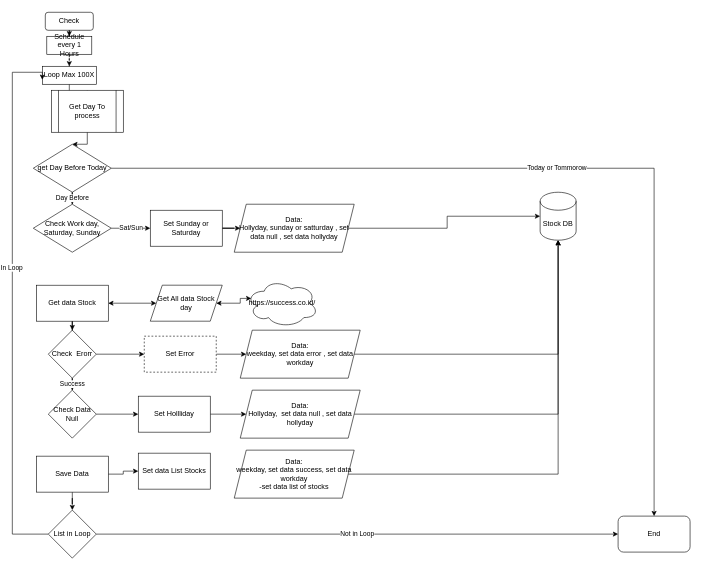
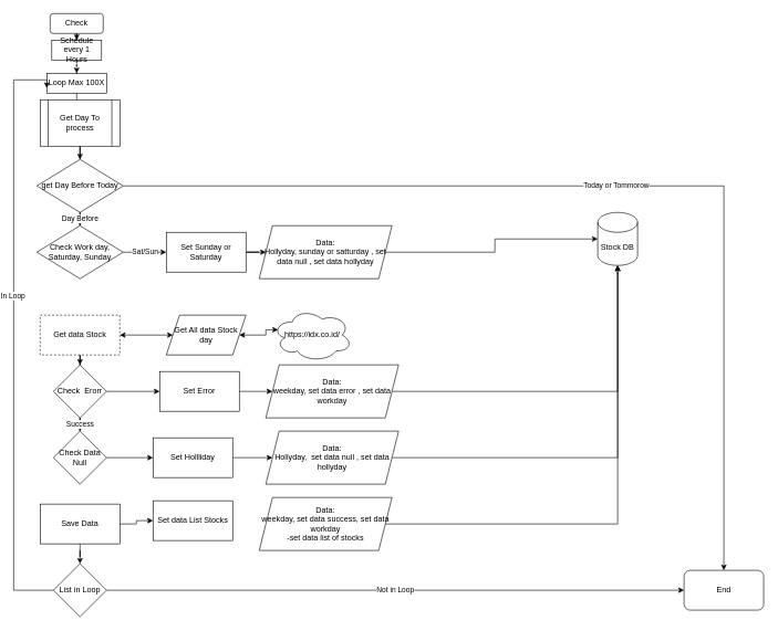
  <mxCell id="0" />
  <mxCell id="1" parent="0" />
  <mxCell id="2" value="" style="edgeStyle=orthogonalEdgeStyle;rounded=0;orthogonalLoop=1;jettySize=auto;html=1;entryX=0.5;entryY=0;entryDx=0;entryDy=0;" edge="1" parent="1" source="3" target="38"><mxGeometry relative="1" as="geometry"><mxPoint x="115" y="70" as="targetPoint" /></mxGeometry></mxCell>
  <mxCell id="3" value="Check" style="rounded=1;whiteSpace=wrap;html=1;" vertex="1" parent="1"><mxGeometry x="75" y="20" width="80" height="30" as="geometry" /></mxCell>
  <mxCell id="4" value="" style="edgeStyle=orthogonalEdgeStyle;rounded=0;orthogonalLoop=1;jettySize=auto;html=1;endArrow=none;" edge="1" parent="1" source="5" target="7"><mxGeometry relative="1" as="geometry" /></mxCell>
  <mxCell id="5" value="Loop Max 100X" style="rounded=0;whiteSpace=wrap;html=1;" vertex="1" parent="1"><mxGeometry x="70" y="110" width="90" height="30" as="geometry" /></mxCell>
  <mxCell id="6" style="edgeStyle=orthogonalEdgeStyle;rounded=0;orthogonalLoop=1;jettySize=auto;html=1;" edge="1" parent="1" source="7" target="10"><mxGeometry relative="1" as="geometry" /></mxCell>
- <mxCell id="7" value="Get Day To process" style="shape=process;whiteSpace=wrap;html=1;backgroundOutline=1;" vertex="1" parent="1"><mxGeometry x="85" y="150" width="120" height="70" as="geometry" /></mxCell>
+ <mxCell id="7" value="Get Day To process" style="shape=process;whiteSpace=wrap;html=1;backgroundOutline=1;" vertex="1" parent="1"><mxGeometry x="60" y="150" width="120" height="70" as="geometry" /></mxCell>
  <mxCell id="8" value="Today or Tommorow" style="edgeStyle=orthogonalEdgeStyle;rounded=0;orthogonalLoop=1;jettySize=auto;html=1;" edge="1" parent="1" source="10" target="11"><mxGeometry relative="1" as="geometry" /></mxCell>
  <mxCell id="9" value="Day Before" style="edgeStyle=orthogonalEdgeStyle;rounded=0;orthogonalLoop=1;jettySize=auto;html=1;entryX=0.5;entryY=0;entryDx=0;entryDy=0;" edge="1" parent="1" source="10" target="13"><mxGeometry relative="1" as="geometry" /></mxCell>
  <mxCell id="10" value="get Day Before Today" style="rhombus;whiteSpace=wrap;html=1;" vertex="1" parent="1"><mxGeometry x="55" y="240" width="130" height="80" as="geometry" /></mxCell>
  <mxCell id="11" value="End" style="rounded=1;whiteSpace=wrap;html=1;" vertex="1" parent="1"><mxGeometry x="1030" y="860" width="120" height="60" as="geometry" /></mxCell>
  <mxCell id="12" value="Sat/Sun" style="edgeStyle=orthogonalEdgeStyle;rounded=0;orthogonalLoop=1;jettySize=auto;html=1;entryX=0;entryY=0.5;entryDx=0;entryDy=0;" edge="1" parent="1" source="13" target="15"><mxGeometry relative="1" as="geometry"><Array as="points"><mxPoint x="200" y="380" /><mxPoint x="200" y="380" /></Array></mxGeometry></mxCell>
  <mxCell id="13" value="Check Work day, Saturday, Sunday" style="rhombus;whiteSpace=wrap;html=1;" vertex="1" parent="1"><mxGeometry x="55" y="340" width="130" height="80" as="geometry" /></mxCell>
  <mxCell id="14" style="edgeStyle=orthogonalEdgeStyle;rounded=0;orthogonalLoop=1;jettySize=auto;html=1;entryX=0;entryY=0.5;entryDx=0;entryDy=0;" edge="1" parent="1" source="15" target="18"><mxGeometry relative="1" as="geometry" /></mxCell>
  <mxCell id="15" value="Set Sunday or Saturday" style="rounded=0;whiteSpace=wrap;html=1;" vertex="1" parent="1"><mxGeometry x="250" y="350" width="120" height="60" as="geometry" /></mxCell>
  <mxCell id="16" value="Stock DB" style="shape=cylinder3;whiteSpace=wrap;html=1;boundedLbl=1;backgroundOutline=1;size=15;" vertex="1" parent="1"><mxGeometry x="900" y="320" width="60" height="80" as="geometry" /></mxCell>
  <mxCell id="17" style="edgeStyle=orthogonalEdgeStyle;rounded=0;orthogonalLoop=1;jettySize=auto;html=1;entryX=0;entryY=0.5;entryDx=0;entryDy=0;entryPerimeter=0;" edge="1" parent="1" source="18" target="16"><mxGeometry relative="1" as="geometry" /></mxCell>
  <mxCell id="18" value="Data:&lt;br&gt;Hollyday, sunday or satturday , set data null , set data hollyday" style="shape=parallelogram;perimeter=parallelogramPerimeter;whiteSpace=wrap;html=1;fixedSize=1;" vertex="1" parent="1"><mxGeometry x="390" y="340" width="200" height="80" as="geometry" /></mxCell>
  <mxCell id="19" style="edgeStyle=orthogonalEdgeStyle;rounded=0;orthogonalLoop=1;jettySize=auto;html=1;entryX=0.5;entryY=0;entryDx=0;entryDy=0;" edge="1" parent="1" source="20" target="27"><mxGeometry relative="1" as="geometry" /></mxCell>
- <mxCell id="20" value="Get data Stock" style="rounded=0;whiteSpace=wrap;html=1;" vertex="1" parent="1"><mxGeometry x="60" y="475" width="120" height="60" as="geometry" /></mxCell>
- <mxCell id="21" value="https://success.co.id/" style="ellipse;shape=cloud;whiteSpace=wrap;html=1;" vertex="1" parent="1"><mxGeometry x="410" y="465" width="120" height="80" as="geometry" /></mxCell>
+ <mxCell id="20" value="Get data Stock" style="rounded=0;whiteSpace=wrap;html=1;dashed=1;" vertex="1" parent="1"><mxGeometry x="60" y="475" width="120" height="60" as="geometry" /></mxCell>
+ <mxCell id="21" value="https://idx.co.id/" style="ellipse;shape=cloud;whiteSpace=wrap;html=1;" vertex="1" parent="1"><mxGeometry x="410" y="465" width="120" height="80" as="geometry" /></mxCell>
  <mxCell id="22" style="edgeStyle=orthogonalEdgeStyle;rounded=0;orthogonalLoop=1;jettySize=auto;html=1;entryX=0.07;entryY=0.4;entryDx=0;entryDy=0;entryPerimeter=0;startArrow=classic;startFill=1;" edge="1" parent="1" source="23" target="21"><mxGeometry relative="1" as="geometry"><Array as="points"><mxPoint x="400" y="505" /><mxPoint x="400" y="497" /></Array></mxGeometry></mxCell>
  <mxCell id="23" value="Get All data Stock day" style="shape=parallelogram;perimeter=parallelogramPerimeter;whiteSpace=wrap;html=1;fixedSize=1;" vertex="1" parent="1"><mxGeometry x="250" y="475" width="120" height="60" as="geometry" /></mxCell>
  <mxCell id="24" value="" style="endArrow=classic;startArrow=classic;html=1;rounded=0;exitX=1;exitY=0.5;exitDx=0;exitDy=0;entryX=0;entryY=0.5;entryDx=0;entryDy=0;" edge="1" parent="1" source="20" target="23"><mxGeometry width="50" height="50" relative="1" as="geometry"><mxPoint x="240" y="500" as="sourcePoint" /><mxPoint x="240" y="510" as="targetPoint" /></mxGeometry></mxCell>
  <mxCell id="25" value="Success" style="edgeStyle=orthogonalEdgeStyle;rounded=0;orthogonalLoop=1;jettySize=auto;html=1;" edge="1" parent="1" source="27" target="29"><mxGeometry relative="1" as="geometry" /></mxCell>
  <mxCell id="26" value="" style="edgeStyle=orthogonalEdgeStyle;rounded=0;orthogonalLoop=1;jettySize=auto;html=1;startArrow=none;startFill=0;" edge="1" parent="1" source="27" target="40"><mxGeometry relative="1" as="geometry" /></mxCell>
  <mxCell id="27" value="Check&amp;nbsp; Erorr" style="rhombus;whiteSpace=wrap;html=1;" vertex="1" parent="1"><mxGeometry x="80" y="550" width="80" height="80" as="geometry" /></mxCell>
  <mxCell id="28" value="" style="edgeStyle=orthogonalEdgeStyle;rounded=0;orthogonalLoop=1;jettySize=auto;html=1;startArrow=none;startFill=0;" edge="1" parent="1" source="29" target="44"><mxGeometry relative="1" as="geometry" /></mxCell>
  <mxCell id="29" value="Check Data Null" style="rhombus;whiteSpace=wrap;html=1;" vertex="1" parent="1"><mxGeometry x="80" y="650" width="80" height="80" as="geometry" /></mxCell>
  <mxCell id="30" value="" style="edgeStyle=orthogonalEdgeStyle;rounded=0;orthogonalLoop=1;jettySize=auto;html=1;" edge="1" parent="1" source="32" target="36"><mxGeometry relative="1" as="geometry" /></mxCell>
  <mxCell id="31" value="" style="edgeStyle=orthogonalEdgeStyle;rounded=0;orthogonalLoop=1;jettySize=auto;html=1;startArrow=none;startFill=0;" edge="1" parent="1" source="32" target="47"><mxGeometry relative="1" as="geometry" /></mxCell>
  <mxCell id="32" value="Save Data" style="rounded=0;whiteSpace=wrap;html=1;" vertex="1" parent="1"><mxGeometry x="60" y="760" width="120" height="60" as="geometry" /></mxCell>
  <mxCell id="33" style="edgeStyle=orthogonalEdgeStyle;rounded=0;orthogonalLoop=1;jettySize=auto;html=1;exitX=0;exitY=0.5;exitDx=0;exitDy=0;entryX=0;entryY=0.75;entryDx=0;entryDy=0;" edge="1" parent="1" source="36" target="5"><mxGeometry relative="1" as="geometry"><Array as="points"><mxPoint x="20" y="890" /><mxPoint x="20" y="120" /><mxPoint x="70" y="120" /></Array></mxGeometry></mxCell>
  <mxCell id="34" value="In Loop" style="edgeLabel;html=1;align=center;verticalAlign=middle;resizable=0;points=[];" vertex="1" connectable="0" parent="33"><mxGeometry x="0.131" y="2" relative="1" as="geometry"><mxPoint as="offset" /></mxGeometry></mxCell>
  <mxCell id="35" value="Not in Loop" style="edgeStyle=orthogonalEdgeStyle;rounded=0;orthogonalLoop=1;jettySize=auto;html=1;startArrow=none;startFill=0;" edge="1" parent="1" source="36" target="11"><mxGeometry relative="1" as="geometry" /></mxCell>
  <mxCell id="36" value="List in Loop" style="rhombus;whiteSpace=wrap;html=1;" vertex="1" parent="1"><mxGeometry x="80" y="850" width="80" height="80" as="geometry" /></mxCell>
  <mxCell id="37" value="" style="edgeStyle=orthogonalEdgeStyle;rounded=0;orthogonalLoop=1;jettySize=auto;html=1;entryX=0.5;entryY=0;entryDx=0;entryDy=0;dashed=1;" edge="1" parent="1" source="38" target="5"><mxGeometry relative="1" as="geometry" /></mxCell>
  <mxCell id="38" value="Schedule every 1 Hours" style="rounded=0;whiteSpace=wrap;html=1;" vertex="1" parent="1"><mxGeometry x="77.5" y="60" width="75" height="30" as="geometry" /></mxCell>
  <mxCell id="39" value="" style="edgeStyle=orthogonalEdgeStyle;rounded=0;orthogonalLoop=1;jettySize=auto;html=1;startArrow=none;startFill=0;" edge="1" parent="1" source="40" target="42"><mxGeometry relative="1" as="geometry" /></mxCell>
- <mxCell id="40" value="Set Error" style="rounded=0;whiteSpace=wrap;html=1;dashed=1;" vertex="1" parent="1"><mxGeometry x="240" y="560" width="120" height="60" as="geometry" /></mxCell>
+ <mxCell id="40" value="Set Error" style="rounded=0;whiteSpace=wrap;html=1;" vertex="1" parent="1"><mxGeometry x="240" y="560" width="120" height="60" as="geometry" /></mxCell>
  <mxCell id="41" style="edgeStyle=orthogonalEdgeStyle;rounded=0;orthogonalLoop=1;jettySize=auto;html=1;startArrow=none;startFill=0;" edge="1" parent="1" source="42" target="16"><mxGeometry relative="1" as="geometry" /></mxCell>
  <mxCell id="42" value="Data:&lt;br&gt;weekday, set data error , set data workday" style="shape=parallelogram;perimeter=parallelogramPerimeter;whiteSpace=wrap;html=1;fixedSize=1;" vertex="1" parent="1"><mxGeometry x="400" y="550" width="200" height="80" as="geometry" /></mxCell>
  <mxCell id="43" value="" style="edgeStyle=orthogonalEdgeStyle;rounded=0;orthogonalLoop=1;jettySize=auto;html=1;startArrow=none;startFill=0;" edge="1" parent="1" source="44" target="46"><mxGeometry relative="1" as="geometry" /></mxCell>
  <mxCell id="44" value="Set Hollliday" style="rounded=0;whiteSpace=wrap;html=1;" vertex="1" parent="1"><mxGeometry x="230" y="660" width="120" height="60" as="geometry" /></mxCell>
  <mxCell id="45" style="edgeStyle=orthogonalEdgeStyle;rounded=0;orthogonalLoop=1;jettySize=auto;html=1;startArrow=none;startFill=0;" edge="1" parent="1" source="46" target="16"><mxGeometry relative="1" as="geometry"><mxPoint x="930" y="410" as="targetPoint" /></mxGeometry></mxCell>
  <mxCell id="46" value="Data:&lt;br&gt;Hollyday,&amp;nbsp; set data null , set data hollyday" style="shape=parallelogram;perimeter=parallelogramPerimeter;whiteSpace=wrap;html=1;fixedSize=1;" vertex="1" parent="1"><mxGeometry x="400" y="650" width="200" height="80" as="geometry" /></mxCell>
  <mxCell id="47" value="Set data List Stocks" style="rounded=0;whiteSpace=wrap;html=1;" vertex="1" parent="1"><mxGeometry x="230" y="755" width="120" height="60" as="geometry" /></mxCell>
  <mxCell id="48" style="edgeStyle=orthogonalEdgeStyle;rounded=0;orthogonalLoop=1;jettySize=auto;html=1;entryX=0.5;entryY=1;entryDx=0;entryDy=0;entryPerimeter=0;startArrow=none;startFill=0;" edge="1" parent="1" source="49" target="16"><mxGeometry relative="1" as="geometry" /></mxCell>
  <mxCell id="49" value="Data:&lt;br&gt;weekday, set data success, set data workday&lt;br&gt;-set data list of stocks" style="shape=parallelogram;perimeter=parallelogramPerimeter;whiteSpace=wrap;html=1;fixedSize=1;" vertex="1" parent="1"><mxGeometry x="390" y="750" width="200" height="80" as="geometry" /></mxCell>
